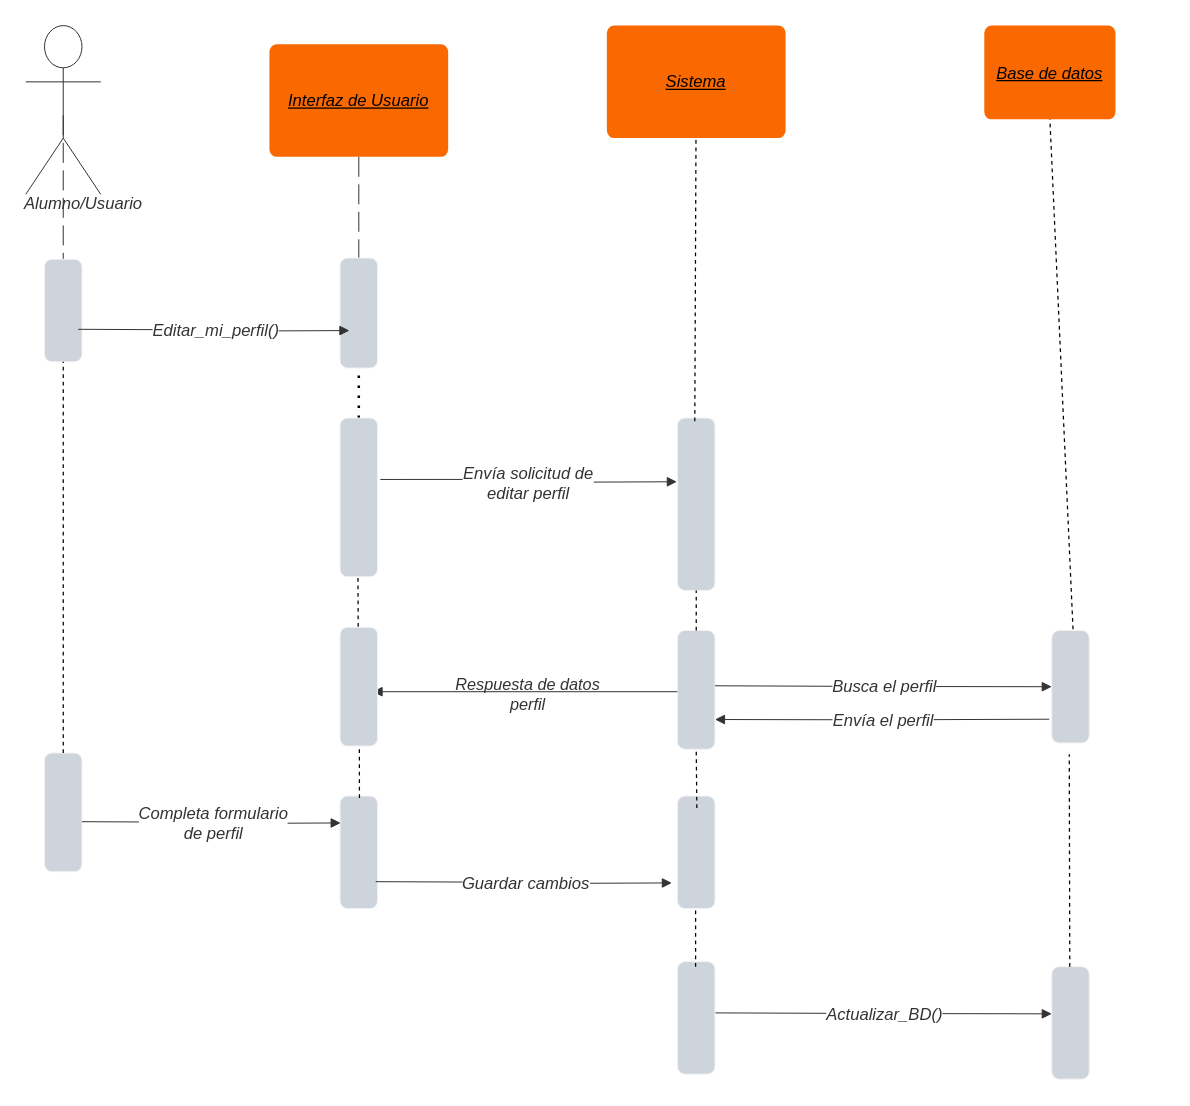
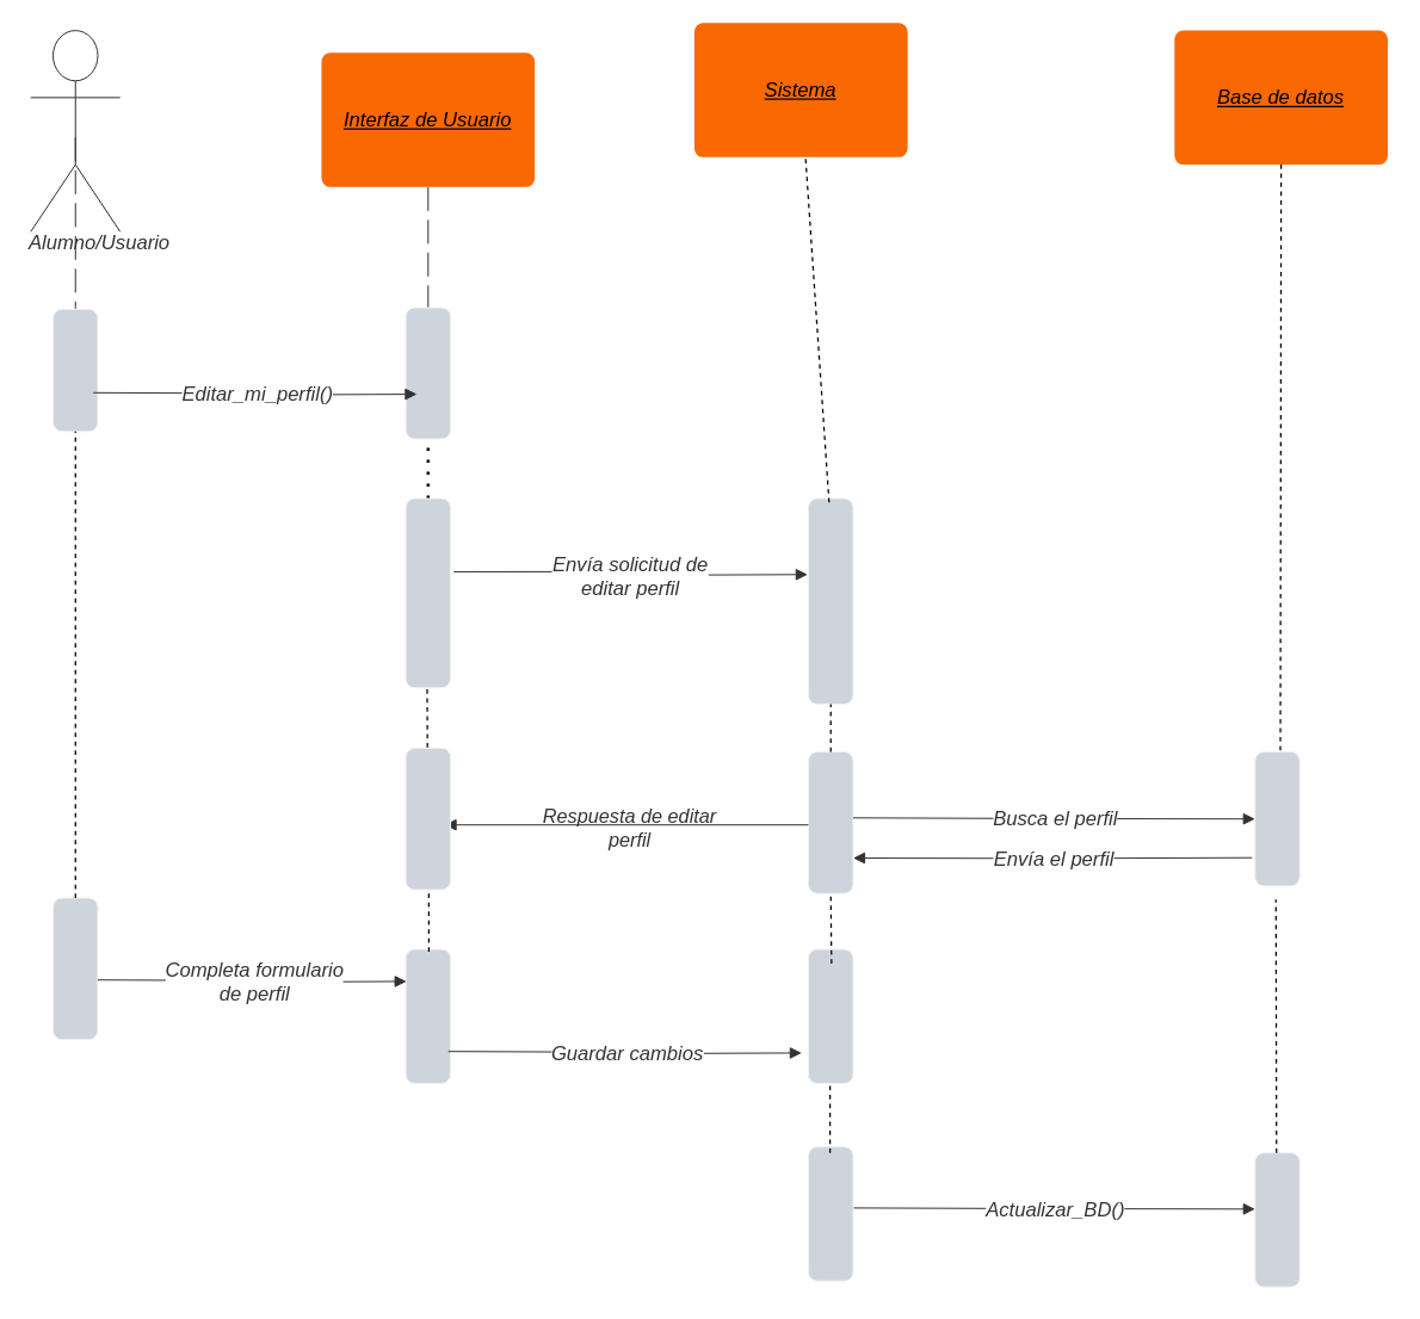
  <mxCell id="0" />
  <mxCell id="1" parent="0" />
  <mxCell id="2" value="Interfaz de Usuario" style="html=1;overflow=block;blockSpacing=1;whiteSpace=wrap;fontSize=13.3;fontColor=#000000;fontStyle=6;align=center;spacing=0;strokeOpacity=0;fillOpacity=100;rounded=1;absoluteArcSize=1;arcSize=12;fillColor=#fa6800;strokeWidth=0.8;strokeColor=#C73500;" vertex="1" parent="1"><mxGeometry x="215" y="35" width="143" height="90" as="geometry" /></mxCell>
- <mxCell id="3" value="Sistema" style="html=1;overflow=block;blockSpacing=1;whiteSpace=wrap;fontSize=13.3;fontColor=#000000;fontStyle=6;align=center;spacing=0;strokeOpacity=0;fillOpacity=100;rounded=1;absoluteArcSize=1;arcSize=12;fillColor=#fa6800;strokeWidth=0.8;strokeColor=#C73500;" vertex="1" parent="1"><mxGeometry x="485" y="20" width="143" height="90" as="geometry" /></mxCell>
+ <mxCell id="3" value="Sistema" style="html=1;overflow=block;blockSpacing=1;whiteSpace=wrap;fontSize=13.3;fontColor=#000000;fontStyle=6;align=center;spacing=0;strokeOpacity=0;fillOpacity=100;rounded=1;absoluteArcSize=1;arcSize=12;fillColor=#fa6800;strokeWidth=0.8;strokeColor=#C73500;" vertex="1" parent="1"><mxGeometry x="465" y="15" width="143" height="90" as="geometry" /></mxCell>
  <mxCell id="4" value="Alumno/Usuario" style="html=1;overflow=block;blockSpacing=1;shape=umlActor;labelPosition=center;verticalLabelPosition=bottom;verticalAlign=top;whiteSpace=nowrap;fontSize=13.3;fontColor=#333333;fontStyle=2;align=center;spacing=0;strokeColor=#333333;strokeOpacity=100;fillOpacity=100;rounded=1;absoluteArcSize=1;arcSize=12;fillColor=#ffffff;strokeWidth=0.8;lucidId=Yu5MdgyV5tNR;" vertex="1" parent="1"><mxGeometry x="20" y="20" width="60" height="135" as="geometry" /></mxCell>
  <mxCell id="5" value="" style="html=1;jettySize=18;whiteSpace=wrap;fontSize=13;strokeColor=#333333;strokeOpacity=100;strokeWidth=0.8;rounded=1;arcSize=10;edgeStyle=orthogonalEdgeStyle;startArrow=none;endArrow=block;endFill=1;exitX=1.074;exitY=0.387;exitPerimeter=0;lucidId=Yu5M8hheeUyh;exitDx=0;exitDy=0;" edge="1" parent="1" source="18"><mxGeometry width="100" height="100" relative="1" as="geometry"><Array as="points" /><mxPoint x="541" y="385" as="targetPoint" /></mxGeometry></mxCell>
  <mxCell id="6" value="Envía solicitud de &lt;br&gt;editar perfil" style="text;html=1;resizable=0;labelBackgroundColor=default;align=center;verticalAlign=middle;fontStyle=2;fontColor=#333333;fontSize=13.3;" vertex="1" parent="5"><mxGeometry relative="1" as="geometry"><mxPoint as="offset" /></mxGeometry></mxCell>
  <mxCell id="7" value="" style="html=1;jettySize=18;whiteSpace=wrap;fontSize=13;fontFamily=helvetica;strokeColor=#333333;strokeOpacity=100;dashed=1;fixDash=1;dashPattern=16 6;strokeWidth=0.8;rounded=0;startArrow=none;endArrow=none;exitX=0.5;exitY=1;exitPerimeter=0;entryX=0.5;entryY=0.432;entryPerimeter=0;lucidId=Yu5M4GIAFP0a;" edge="1" parent="1" source="2" target="8"><mxGeometry width="100" height="100" relative="1" as="geometry"><Array as="points" /><mxPoint x="287" y="110" as="sourcePoint" /><mxPoint x="286.5" y="719.92" as="targetPoint" /></mxGeometry></mxCell>
  <mxCell id="8" value="" style="html=1;overflow=block;blockSpacing=1;whiteSpace=wrap;fontSize=13;spacing=0;strokeColor=#f2f2f2;strokeOpacity=100;fillOpacity=100;rounded=1;absoluteArcSize=1;arcSize=12;fillColor=#ced4db;strokeWidth=0.8;lucidId=Yu5MhR-oMSno;" vertex="1" parent="1"><mxGeometry x="271.5" y="206" width="30" height="88" as="geometry" /></mxCell>
  <mxCell id="9" value="" style="html=1;jettySize=18;whiteSpace=wrap;fontSize=13;strokeColor=#333333;strokeOpacity=100;dashed=1;fixDash=1;dashPattern=16 6;strokeWidth=0.8;rounded=1;arcSize=10;edgeStyle=orthogonalEdgeStyle;startArrow=none;endArrow=none;exitX=0.5;exitY=0.532;exitPerimeter=0;lucidId=Yu5Migy3NWk_;" edge="1" parent="1" source="4" target="10"><mxGeometry width="100" height="100" relative="1" as="geometry"><Array as="points" /><mxPoint x="55" y="448" as="targetPoint" /><mxPoint x="50" y="120" as="sourcePoint" /></mxGeometry></mxCell>
  <mxCell id="10" value="" style="html=1;overflow=block;blockSpacing=1;whiteSpace=wrap;fontSize=13;spacing=0;strokeColor=#f2f2f2;strokeOpacity=100;fillOpacity=100;rounded=1;absoluteArcSize=1;arcSize=12;fillColor=#ced4db;strokeWidth=0.8;lucidId=Yu5MhR-oMSno;" vertex="1" parent="1"><mxGeometry x="35" y="207" width="30" height="82" as="geometry" /></mxCell>
  <mxCell id="11" value="" style="points=[[1.013,0.586,0]];html=1;overflow=block;blockSpacing=1;whiteSpace=wrap;fontSize=13;spacing=0;strokeColor=#f2f2f2;strokeOpacity=100;fillOpacity=100;rounded=1;absoluteArcSize=1;arcSize=12;fillColor=#ced4db;strokeWidth=0.8;lucidId=Yu5MsRc69goB;" vertex="1" parent="1"><mxGeometry x="541.5" y="334" width="30" height="138" as="geometry" /></mxCell>
  <mxCell id="12" value="" style="html=1;jettySize=18;whiteSpace=wrap;fontSize=13;strokeColor=#333333;strokeOpacity=100;strokeWidth=0.8;rounded=1;arcSize=10;edgeStyle=orthogonalEdgeStyle;startArrow=none;endArrow=block;endFill=1;lucidId=Yu5M0A2JVvTe;" edge="1" parent="1"><mxGeometry width="100" height="100" relative="1" as="geometry"><Array as="points" /><mxPoint x="62" y="263" as="sourcePoint" /><mxPoint x="279" y="264" as="targetPoint" /></mxGeometry></mxCell>
  <mxCell id="13" value="Editar_mi_perfil()" style="text;html=1;resizable=0;labelBackgroundColor=default;align=center;verticalAlign=middle;fontStyle=2;fontColor=#333333;fontSize=13.3;" vertex="1" parent="12"><mxGeometry relative="1" as="geometry"><mxPoint as="offset" /></mxGeometry></mxCell>
- <mxCell id="14" value="&lt;div style=&quot;text-align: center;&quot;&gt;&lt;font color=&quot;#333333&quot;&gt;&lt;span style=&quot;background-color: rgb(255, 255, 255);&quot;&gt;&lt;i style=&quot;&quot;&gt;&lt;span style=&quot;font-size: 13px;&quot;&gt;Respuesta de datos perfil&lt;/span&gt;&lt;/i&gt;&lt;/span&gt;&lt;/font&gt;&lt;/div&gt;" style="text;whiteSpace=wrap;html=1;" vertex="1" parent="1"><mxGeometry x="357" y="532.5" width="128" height="38" as="geometry" /></mxCell>
+ <mxCell id="14" value="&lt;div style=&quot;text-align: center;&quot;&gt;&lt;font color=&quot;#333333&quot;&gt;&lt;span style=&quot;background-color: rgb(255, 255, 255);&quot;&gt;&lt;i style=&quot;&quot;&gt;&lt;span style=&quot;font-size: 13px;&quot;&gt;Respuesta de editar perfil&lt;/span&gt;&lt;/i&gt;&lt;/span&gt;&lt;/font&gt;&lt;/div&gt;" style="text;whiteSpace=wrap;html=1;" vertex="1" parent="1"><mxGeometry x="357" y="532.5" width="128" height="38" as="geometry" /></mxCell>
  <mxCell id="15" value="" style="html=1;overflow=block;blockSpacing=1;whiteSpace=wrap;fontSize=13;spacing=0;strokeColor=#f2f2f2;strokeOpacity=100;fillOpacity=100;rounded=1;absoluteArcSize=1;arcSize=12;fillColor=#ced4db;strokeWidth=0.8;lucidId=Yu5MydJHa4al;" vertex="1" parent="1"><mxGeometry x="541.5" y="504" width="30" height="95" as="geometry" /></mxCell>
  <mxCell id="16" value="" style="endArrow=none;dashed=1;html=1;dashPattern=1 3;strokeWidth=2;rounded=0;entryX=0.5;entryY=1;entryDx=0;entryDy=0;exitX=0.5;exitY=0;exitDx=0;exitDy=0;" edge="1" parent="1" source="18" target="8"><mxGeometry width="50" height="50" relative="1" as="geometry"><mxPoint x="261.5" y="507" as="sourcePoint" /><mxPoint x="311.5" y="457" as="targetPoint" /></mxGeometry></mxCell>
  <mxCell id="17" value="" style="endArrow=none;dashed=1;html=1;rounded=0;exitX=0.5;exitY=0;exitDx=0;exitDy=0;" edge="1" parent="1" source="15" target="11"><mxGeometry width="50" height="50" relative="1" as="geometry"><mxPoint x="509" y="526" as="sourcePoint" /><mxPoint x="559" y="476" as="targetPoint" /></mxGeometry></mxCell>
  <mxCell id="18" value="" style="html=1;overflow=block;blockSpacing=1;whiteSpace=wrap;fontSize=13;spacing=0;strokeColor=#f2f2f2;strokeOpacity=100;fillOpacity=100;rounded=1;absoluteArcSize=1;arcSize=12;fillColor=#ced4db;strokeWidth=0.8;lucidId=Yu5MhR-oMSno;" vertex="1" parent="1"><mxGeometry x="271.5" y="334" width="30" height="127" as="geometry" /></mxCell>
  <mxCell id="19" value="" style="endArrow=none;dashed=1;html=1;rounded=0;exitX=0.462;exitY=0.019;exitDx=0;exitDy=0;exitPerimeter=0;" edge="1" parent="1" source="11" target="3"><mxGeometry width="50" height="50" relative="1" as="geometry"><mxPoint x="556.05" y="318" as="sourcePoint" /><mxPoint x="556.05" y="286" as="targetPoint" /></mxGeometry></mxCell>
- <mxCell id="20" value="Base de datos" style="html=1;overflow=block;blockSpacing=1;whiteSpace=wrap;fontSize=13.3;fontColor=#000000;fontStyle=6;align=center;spacing=0;strokeOpacity=0;fillOpacity=100;rounded=1;absoluteArcSize=1;arcSize=12;fillColor=#fa6800;strokeWidth=0.8;strokeColor=#C73500;" vertex="1" parent="1"><mxGeometry x="787" y="20" width="105" height="75" as="geometry" /></mxCell>
+ <mxCell id="20" value="Base de datos" style="html=1;overflow=block;blockSpacing=1;whiteSpace=wrap;fontSize=13.3;fontColor=#000000;fontStyle=6;align=center;spacing=0;strokeOpacity=0;fillOpacity=100;rounded=1;absoluteArcSize=1;arcSize=12;fillColor=#fa6800;strokeWidth=0.8;strokeColor=#C73500;" vertex="1" parent="1"><mxGeometry x="787" y="20" width="143" height="90" as="geometry" /></mxCell>
  <mxCell id="21" value="" style="html=1;overflow=block;blockSpacing=1;whiteSpace=wrap;fontSize=13;spacing=0;strokeColor=#f2f2f2;strokeOpacity=100;fillOpacity=100;rounded=1;absoluteArcSize=1;arcSize=12;fillColor=#ced4db;strokeWidth=0.8;lucidId=Yu5MydJHa4al;" vertex="1" parent="1"><mxGeometry x="841" y="504" width="30" height="90" as="geometry" /></mxCell>
  <mxCell id="22" value="" style="html=1;overflow=block;blockSpacing=1;whiteSpace=wrap;fontSize=13;spacing=0;strokeColor=#f2f2f2;strokeOpacity=100;fillOpacity=100;rounded=1;absoluteArcSize=1;arcSize=12;fillColor=#ced4db;strokeWidth=0.8;lucidId=Yu5MydJHa4al;" vertex="1" parent="1"><mxGeometry x="541.5" y="636.5" width="30" height="90" as="geometry" /></mxCell>
  <mxCell id="23" value="" style="html=1;jettySize=18;whiteSpace=wrap;fontSize=13;strokeColor=#333333;strokeOpacity=100;strokeWidth=0.8;rounded=1;arcSize=10;edgeStyle=orthogonalEdgeStyle;startArrow=none;endArrow=block;endFill=1;lucidId=Yu5M0A2JVvTe;entryX=0;entryY=0.5;entryDx=0;entryDy=0;" edge="1" parent="1" target="21"><mxGeometry width="100" height="100" relative="1" as="geometry"><Array as="points" /><mxPoint x="571.5" y="548.25" as="sourcePoint" /><mxPoint x="788.5" y="549.25" as="targetPoint" /></mxGeometry></mxCell>
  <mxCell id="24" value="Busca el perfil" style="text;html=1;resizable=0;labelBackgroundColor=default;align=center;verticalAlign=middle;fontStyle=2;fontColor=#333333;fontSize=13.3;" vertex="1" parent="23"><mxGeometry relative="1" as="geometry"><mxPoint as="offset" /></mxGeometry></mxCell>
  <mxCell id="25" value="" style="html=1;jettySize=18;whiteSpace=wrap;fontSize=13;strokeColor=#333333;strokeOpacity=100;strokeWidth=0.8;rounded=1;arcSize=10;edgeStyle=orthogonalEdgeStyle;startArrow=none;endArrow=block;endFill=1;lucidId=Yu5M0A2JVvTe;entryX=1;entryY=0.75;entryDx=0;entryDy=0;" edge="1" parent="1" target="15"><mxGeometry width="100" height="100" relative="1" as="geometry"><Array as="points" /><mxPoint x="839" y="575" as="sourcePoint" /><mxPoint x="855" y="628" as="targetPoint" /></mxGeometry></mxCell>
  <mxCell id="26" value="Envía el perfil" style="text;html=1;resizable=0;labelBackgroundColor=default;align=center;verticalAlign=middle;fontStyle=2;fontColor=#333333;fontSize=13.3;" vertex="1" parent="25"><mxGeometry relative="1" as="geometry"><mxPoint as="offset" /></mxGeometry></mxCell>
  <mxCell id="27" value="" style="endArrow=none;dashed=1;html=1;rounded=0;entryX=0.5;entryY=1;entryDx=0;entryDy=0;" edge="1" parent="1" target="20"><mxGeometry width="50" height="50" relative="1" as="geometry"><mxPoint x="858" y="503" as="sourcePoint" /><mxPoint x="858.26" y="459" as="targetPoint" /></mxGeometry></mxCell>
  <mxCell id="28" value="" style="html=1;overflow=block;blockSpacing=1;whiteSpace=wrap;fontSize=13;spacing=0;strokeColor=#f2f2f2;strokeOpacity=100;fillOpacity=100;rounded=1;absoluteArcSize=1;arcSize=12;fillColor=#ced4db;strokeWidth=0.8;lucidId=Yu5MydJHa4al;" vertex="1" parent="1"><mxGeometry x="271.5" y="636.5" width="30" height="90" as="geometry" /></mxCell>
  <mxCell id="29" value="" style="endArrow=none;dashed=1;html=1;rounded=0;" edge="1" parent="1"><mxGeometry width="50" height="50" relative="1" as="geometry"><mxPoint x="287" y="638" as="sourcePoint" /><mxPoint x="286.94" y="591" as="targetPoint" /></mxGeometry></mxCell>
  <mxCell id="30" value="" style="endArrow=none;dashed=1;html=1;rounded=0;entryX=0.5;entryY=1;entryDx=0;entryDy=0;" edge="1" parent="1" target="15"><mxGeometry width="50" height="50" relative="1" as="geometry"><mxPoint x="557" y="646" as="sourcePoint" /><mxPoint x="556.2" y="639" as="targetPoint" /></mxGeometry></mxCell>
  <mxCell id="31" value="" style="html=1;overflow=block;blockSpacing=1;whiteSpace=wrap;fontSize=13;spacing=0;strokeColor=#f2f2f2;strokeOpacity=100;fillOpacity=100;rounded=1;absoluteArcSize=1;arcSize=12;fillColor=#ced4db;strokeWidth=0.8;lucidId=Yu5MydJHa4al;" vertex="1" parent="1"><mxGeometry x="35" y="602" width="30" height="95" as="geometry" /></mxCell>
  <mxCell id="32" value="" style="endArrow=none;dashed=1;html=1;rounded=0;exitX=0.5;exitY=0;exitDx=0;exitDy=0;entryX=0.5;entryY=1;entryDx=0;entryDy=0;" edge="1" parent="1" source="31" target="10"><mxGeometry width="50" height="50" relative="1" as="geometry"><mxPoint x="-3" y="512" as="sourcePoint" /><mxPoint x="-2" y="285" as="targetPoint" /></mxGeometry></mxCell>
  <mxCell id="33" value="" style="html=1;jettySize=18;whiteSpace=wrap;fontSize=13;strokeColor=#333333;strokeOpacity=100;strokeWidth=0.8;rounded=1;arcSize=10;edgeStyle=orthogonalEdgeStyle;startArrow=none;endArrow=block;endFill=1;lucidId=Yu5M0A2JVvTe;" edge="1" parent="1"><mxGeometry width="100" height="100" relative="1" as="geometry"><Array as="points" /><mxPoint x="65" y="657" as="sourcePoint" /><mxPoint x="272" y="658" as="targetPoint" /></mxGeometry></mxCell>
  <mxCell id="34" value="Completa formulario&lt;br&gt;de perfil" style="text;html=1;resizable=0;labelBackgroundColor=default;align=center;verticalAlign=middle;fontStyle=2;fontColor=#333333;fontSize=13.3;" vertex="1" parent="33"><mxGeometry relative="1" as="geometry"><mxPoint as="offset" /></mxGeometry></mxCell>
  <mxCell id="35" value="" style="html=1;jettySize=18;whiteSpace=wrap;fontSize=13;fontFamily=helvetica;strokeColor=#333333;strokeOpacity=100;strokeWidth=0.8;rounded=0;startArrow=none;endArrow=block;endFill=1;exitX=0;exitY=0.5;lucidId=Yu5MB3FtIlV_;exitDx=0;exitDy=0;entryX=0.953;entryY=0.628;entryDx=0;entryDy=0;entryPerimeter=0;" edge="1" parent="1"><mxGeometry width="100" height="100" relative="1" as="geometry"><Array as="points" /><mxPoint x="541.5" y="553" as="sourcePoint" /><mxPoint x="297.5" y="553" as="targetPoint" /></mxGeometry></mxCell>
  <mxCell id="36" value="" style="html=1;overflow=block;blockSpacing=1;whiteSpace=wrap;fontSize=13;spacing=0;strokeColor=#f2f2f2;strokeOpacity=100;fillOpacity=100;rounded=1;absoluteArcSize=1;arcSize=12;fillColor=#ced4db;strokeWidth=0.8;lucidId=Yu5MydJHa4al;" vertex="1" parent="1"><mxGeometry x="271.5" y="501.5" width="30" height="95" as="geometry" /></mxCell>
  <mxCell id="37" value="" style="endArrow=none;dashed=1;html=1;rounded=0;" edge="1" parent="1"><mxGeometry width="50" height="50" relative="1" as="geometry"><mxPoint x="286" y="501" as="sourcePoint" /><mxPoint x="285.83" y="461" as="targetPoint" /></mxGeometry></mxCell>
  <mxCell id="38" value="" style="html=1;jettySize=18;whiteSpace=wrap;fontSize=13;strokeColor=#333333;strokeOpacity=100;strokeWidth=0.8;rounded=1;arcSize=10;edgeStyle=orthogonalEdgeStyle;startArrow=none;endArrow=block;endFill=1;lucidId=Yu5M0A2JVvTe;" edge="1" parent="1"><mxGeometry width="100" height="100" relative="1" as="geometry"><Array as="points" /><mxPoint x="300" y="705" as="sourcePoint" /><mxPoint x="537" y="706" as="targetPoint" /></mxGeometry></mxCell>
  <mxCell id="39" value="Guardar cambios" style="text;html=1;resizable=0;labelBackgroundColor=default;align=center;verticalAlign=middle;fontStyle=2;fontColor=#333333;fontSize=13.3;" vertex="1" parent="38"><mxGeometry relative="1" as="geometry"><mxPoint as="offset" /></mxGeometry></mxCell>
  <mxCell id="40" value="" style="html=1;overflow=block;blockSpacing=1;whiteSpace=wrap;fontSize=13;spacing=0;strokeColor=#f2f2f2;strokeOpacity=100;fillOpacity=100;rounded=1;absoluteArcSize=1;arcSize=12;fillColor=#ced4db;strokeWidth=0.8;lucidId=Yu5MydJHa4al;" vertex="1" parent="1"><mxGeometry x="841" y="773" width="30" height="90" as="geometry" /></mxCell>
  <mxCell id="41" value="" style="html=1;jettySize=18;whiteSpace=wrap;fontSize=13;strokeColor=#333333;strokeOpacity=100;strokeWidth=0.8;rounded=1;arcSize=10;edgeStyle=orthogonalEdgeStyle;startArrow=none;endArrow=block;endFill=1;lucidId=Yu5M0A2JVvTe;entryX=0;entryY=0.5;entryDx=0;entryDy=0;" edge="1" parent="1"><mxGeometry width="100" height="100" relative="1" as="geometry"><Array as="points" /><mxPoint x="571.5" y="810" as="sourcePoint" /><mxPoint x="841" y="810.75" as="targetPoint" /></mxGeometry></mxCell>
  <mxCell id="42" value="Actualizar_BD()" style="text;html=1;resizable=0;labelBackgroundColor=default;align=center;verticalAlign=middle;fontStyle=2;fontColor=#333333;fontSize=13.3;" vertex="1" parent="41"><mxGeometry relative="1" as="geometry"><mxPoint as="offset" /></mxGeometry></mxCell>
  <mxCell id="43" value="" style="html=1;overflow=block;blockSpacing=1;whiteSpace=wrap;fontSize=13;spacing=0;strokeColor=#f2f2f2;strokeOpacity=100;fillOpacity=100;rounded=1;absoluteArcSize=1;arcSize=12;fillColor=#ced4db;strokeWidth=0.8;lucidId=Yu5MydJHa4al;" vertex="1" parent="1"><mxGeometry x="541.5" y="769" width="30" height="90" as="geometry" /></mxCell>
  <mxCell id="44" value="" style="endArrow=none;dashed=1;html=1;rounded=0;entryX=0.5;entryY=1;entryDx=0;entryDy=0;" edge="1" parent="1"><mxGeometry width="50" height="50" relative="1" as="geometry"><mxPoint x="556" y="773" as="sourcePoint" /><mxPoint x="556" y="726" as="targetPoint" /></mxGeometry></mxCell>
  <mxCell id="45" value="" style="endArrow=none;dashed=1;html=1;rounded=0;" edge="1" parent="1"><mxGeometry width="50" height="50" relative="1" as="geometry"><mxPoint x="855.41" y="773" as="sourcePoint" /><mxPoint x="855" y="603" as="targetPoint" /></mxGeometry></mxCell>
